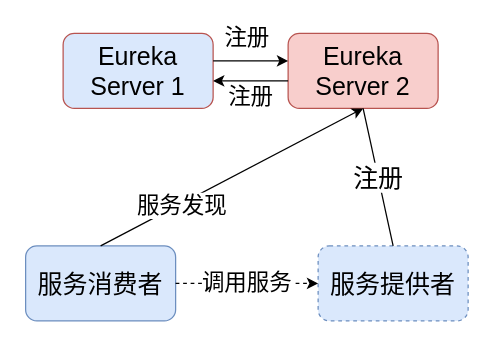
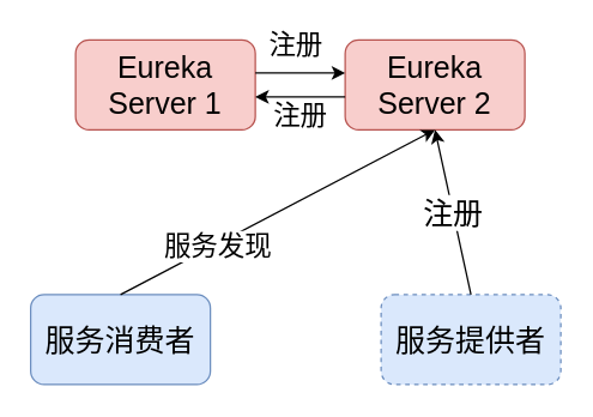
  <mxCell id="0" />
  <mxCell id="1" parent="0" />
  <mxCell id="2" value="&lt;font style=&quot;font-size: 20px&quot;&gt;服务消费者&lt;/font&gt;" style="rounded=1;whiteSpace=wrap;html=1;fillColor=#dae8fc;strokeColor=#6c8ebf;" vertex="1" parent="1"><mxGeometry x="20" y="196" width="120" height="60" as="geometry" /></mxCell>
  <mxCell id="3" value="&lt;font style=&quot;font-size: 20px&quot;&gt;服务提供者&lt;/font&gt;" style="rounded=1;whiteSpace=wrap;html=1;fillColor=#dae8fc;strokeColor=#6c8ebf;dashed=1;" vertex="1" parent="1"><mxGeometry x="254" y="196" width="120" height="60" as="geometry" /></mxCell>
- <mxCell id="4" value="&lt;font style=&quot;font-size: 20px&quot;&gt;Eureka Server 1&lt;/font&gt;" style="rounded=1;whiteSpace=wrap;html=1;fillColor=#dae8fc;strokeColor=#b85450;" vertex="1" parent="1"><mxGeometry x="50" y="26" width="120" height="60" as="geometry" /></mxCell>
+ <mxCell id="4" value="&lt;font style=&quot;font-size: 20px&quot;&gt;Eureka Server 1&lt;/font&gt;" style="rounded=1;whiteSpace=wrap;html=1;fillColor=#f8cecc;strokeColor=#b85450;" vertex="1" parent="1"><mxGeometry x="50" y="26" width="120" height="60" as="geometry" /></mxCell>
  <mxCell id="5" value="&lt;span style=&quot;font-size: 20px&quot;&gt;Eureka Server 2&lt;/span&gt;" style="rounded=1;whiteSpace=wrap;html=1;fillColor=#f8cecc;strokeColor=#b85450;" vertex="1" parent="1"><mxGeometry x="230" y="26" width="120" height="60" as="geometry" /></mxCell>
- <mxCell id="6" value="&lt;font style=&quot;font-size: 20px&quot;&gt;注册&lt;/font&gt;" style="endArrow=none;html=1;exitX=0.5;exitY=0;exitDx=0;exitDy=0;entryX=0.5;entryY=1;entryDx=0;entryDy=0;" edge="1" parent="1" source="3" target="5"><mxGeometry width="50" height="50" relative="1" as="geometry"><mxPoint x="320" y="186" as="sourcePoint" /><mxPoint x="290" y="96" as="targetPoint" /></mxGeometry></mxCell>
+ <mxCell id="6" value="&lt;font style=&quot;font-size: 20px&quot;&gt;注册&lt;/font&gt;" style="endArrow=classic;html=1;exitX=0.5;exitY=0;exitDx=0;exitDy=0;entryX=0.5;entryY=1;entryDx=0;entryDy=0;" edge="1" parent="1" source="3" target="5"><mxGeometry width="50" height="50" relative="1" as="geometry"><mxPoint x="320" y="186" as="sourcePoint" /><mxPoint x="290" y="96" as="targetPoint" /></mxGeometry></mxCell>
  <mxCell id="7" value="" style="endArrow=classic;html=1;entryX=1;entryY=0.5;entryDx=0;entryDy=0;exitX=0;exitY=0.5;exitDx=0;exitDy=0;" edge="1" parent="1"><mxGeometry width="50" height="50" relative="1" as="geometry"><mxPoint x="230" y="64" as="sourcePoint" /><mxPoint x="170" y="64" as="targetPoint" /></mxGeometry></mxCell>
  <mxCell id="8" value="" style="endArrow=classic;html=1;entryX=0;entryY=0.5;entryDx=0;entryDy=0;" edge="1" parent="1"><mxGeometry width="50" height="50" relative="1" as="geometry"><mxPoint x="170" y="48" as="sourcePoint" /><mxPoint x="230" y="48" as="targetPoint" /></mxGeometry></mxCell>
  <mxCell id="9" value="" style="endArrow=classic;html=1;entryX=0.5;entryY=1;entryDx=0;entryDy=0;" edge="1" parent="1" target="5"><mxGeometry width="50" height="50" relative="1" as="geometry"><mxPoint x="80" y="196" as="sourcePoint" /><mxPoint x="280" y="116" as="targetPoint" /></mxGeometry></mxCell>
  <mxCell id="10" value="&lt;font style=&quot;font-size: 18px&quot;&gt;服务发现&lt;/font&gt;" style="edgeLabel;html=1;align=center;verticalAlign=middle;resizable=0;points=[];" vertex="1" connectable="0" parent="9"><mxGeometry x="-0.396" y="-1" relative="1" as="geometry"><mxPoint as="offset" /></mxGeometry></mxCell>
- <mxCell id="11" value="&lt;font style=&quot;font-size: 18px&quot;&gt;调用服务&lt;/font&gt;" style="endArrow=classic;html=1;exitX=1;exitY=0.5;exitDx=0;exitDy=0;entryX=0;entryY=0.5;entryDx=0;entryDy=0;dashed=1;" edge="1" parent="1" source="2" target="3"><mxGeometry width="50" height="50" relative="1" as="geometry"><mxPoint x="230" y="166" as="sourcePoint" /><mxPoint x="280" y="116" as="targetPoint" /></mxGeometry></mxCell>
  <mxCell id="12" value="&lt;font style=&quot;font-size: 18px&quot;&gt;注册&lt;/font&gt;" style="text;html=1;align=center;verticalAlign=middle;resizable=0;points=[];autosize=1;" vertex="1" parent="1"><mxGeometry x="172" y="20" width="50" height="20" as="geometry" /></mxCell>
  <mxCell id="13" value="&lt;font style=&quot;font-size: 18px&quot;&gt;注册&lt;/font&gt;" style="text;html=1;align=center;verticalAlign=middle;resizable=0;points=[];autosize=1;" vertex="1" parent="1"><mxGeometry x="175" y="67" width="50" height="20" as="geometry" /></mxCell>
